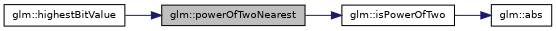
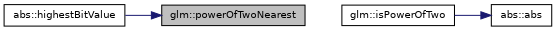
  digraph {
    rankdir=LR
    node [color=black fillcolor=white fontname=Helvetica fontsize=10 shape=record style=filled]
    edge [color=midnightblue fontname=Helvetica fontsize=10 labelfontname=Helvetica labelfontsize=10 style=solid]
    n1 [fillcolor=grey75 fontcolor=black height=0.2 label="glm::powerOfTwoNearest" width=0.4]
    n2 [height=0.2 label="glm::isPowerOfTwo" width=0.4]
-   n3 [height=0.2 label="glm::abs" width=0.4]
-   n4 [height=0.2 label="glm::highestBitValue" width=0.4]
-   n1 -> n2
+   n3 [height=0.2 label="abs::abs" width=0.4]
+   n4 [height=0.2 label="abs::highestBitValue" width=0.4]
    n2 -> n3
    n4 -> n1
  }
